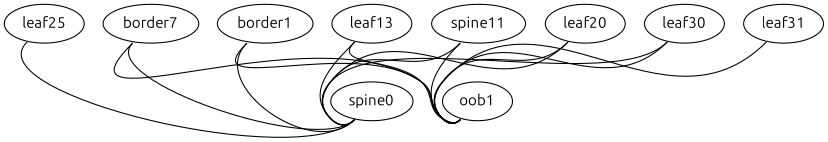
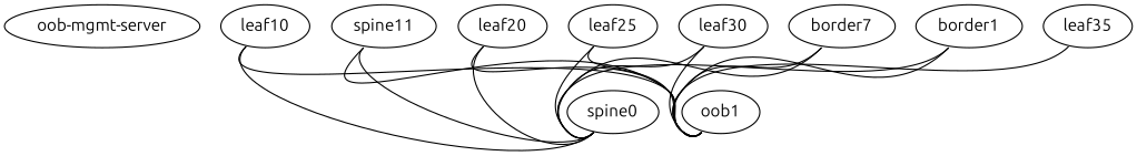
  graph {
    fontname=Ubuntu
    node [fontname=Ubuntu function=leaf config="./helper_scripts/extra_switch_config.sh"]
    edge [fontname=Ubuntu headport=swp1 tailport=swp2]
+   "oob-mgmt-server" [function="oob-server" mgmt_ip="10.100.68.254/24" config=""]
    n2 [label=border7]
    spine0 [function=spine]
    n4 [function=spine label=oob1]
    border1
-   leaf10 [label=leaf13]
+   leaf10
    n7 [label=spine11]
    leaf20
    n9 [label=leaf25]
    leaf30
-   leaf31
+   leaf31 [label=leaf35]
    n2 -- spine0 [tailport=swp1]
    n2 -- n4
    border1 -- spine0 [headport=swp2 tailport=swp1]
    border1 -- n4 [headport=swp2]
    leaf10 -- spine0 [headport=swp3 tailport=swp1]
    leaf10 -- n4 [headport=swp3]
    n7 -- spine0 [headport=swp4 tailport=swp1]
    n7 -- n4 [headport=swp4]
    leaf20 -- spine0 [headport=swp5 tailport=swp1]
    leaf20 -- n4 [headport=swp5]
    n9 -- spine0 [headport=swp6 tailport=swp1]
+   n9 -- n4 [headport=swp6]
    leaf30 -- spine0 [headport=swp7 tailport=swp1]
    leaf30 -- n4 [headport=swp7]
    leaf31 -- n4 [headport=swp8]
  }
